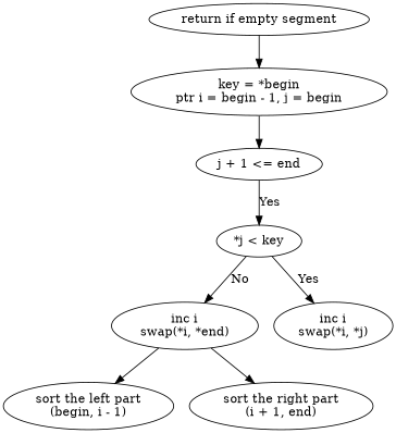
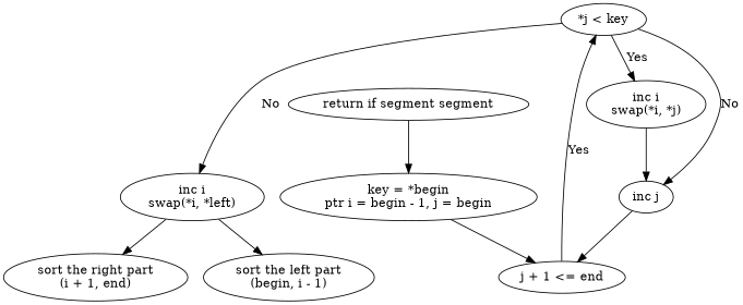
  digraph {
    n1 [label="sort the left part\n(begin, i - 1)"]
    n2 [label="sort the right part\n(i + 1, end)"]
-   n3 [label="return if empty segment"]
+   n3 [label="return if segment segment"]
    n4 [label="key = *begin\nptr i = begin - 1, j = begin"]
    n5 [label="j + 1 <= end"]
    n6 [label="*j < key"]
-   n7 [label="inc i\nswap(*i, *end)"]
+   n7 [label="inc i\nswap(*i, *left)"]
+   n8 [label="inc j"]
    n9 [label="inc i\nswap(*i, *j)"]
    subgraph sub_1 {
      rank=max
      n1
      n2
    }
    n3 -> n4
    n4 -> n5
    n5 -> n6 [label=Yes]
    n6 -> n7 [label=No]
+   n6 -> n8 [label=No]
    n6 -> n9 [label=Yes]
    n7 -> n1
    n7 -> n2
+   n8 -> n5
+   n9 -> n8
  }
